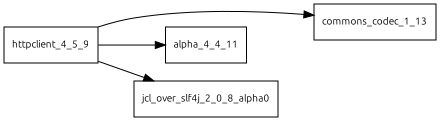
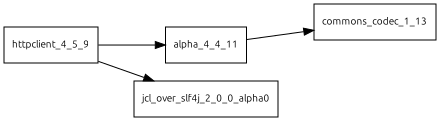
  digraph {
    fontname=Ubuntu
    rankdir=LR
    node [fontname=Ubuntu fontsize=10.0 shape=box]
    edge [fontname=Ubuntu]
    httpclient_4_5_9
    commons_codec_1_13
    n3 [label=alpha_4_4_11]
-   jcl_over_slf4j_2_0_0_alpha0 [label=jcl_over_slf4j_2_0_8_alpha0]
-   httpclient_4_5_9 -> commons_codec_1_13
+   jcl_over_slf4j_2_0_0_alpha0
+   n3 -> commons_codec_1_13
    httpclient_4_5_9 -> n3
    httpclient_4_5_9 -> jcl_over_slf4j_2_0_0_alpha0
  }
